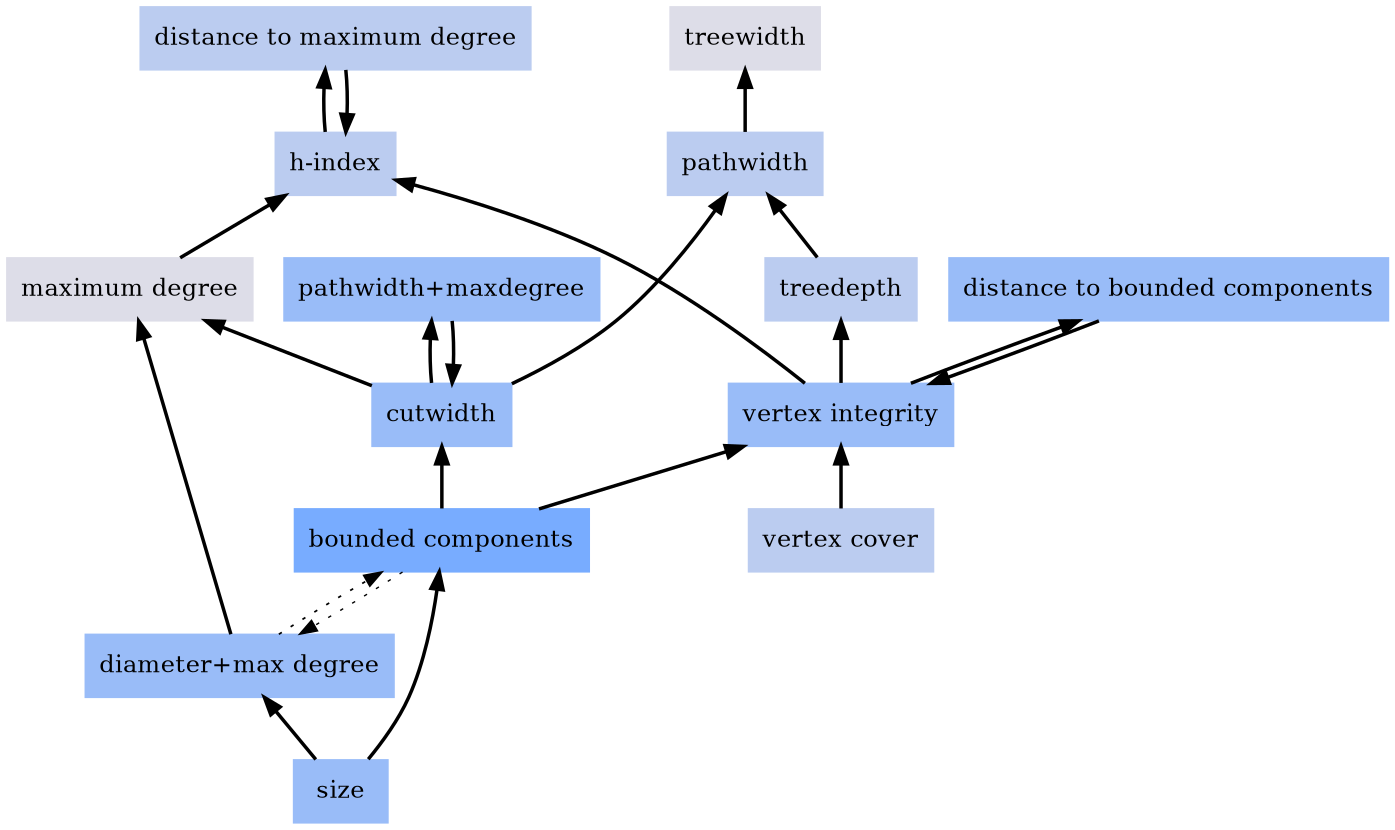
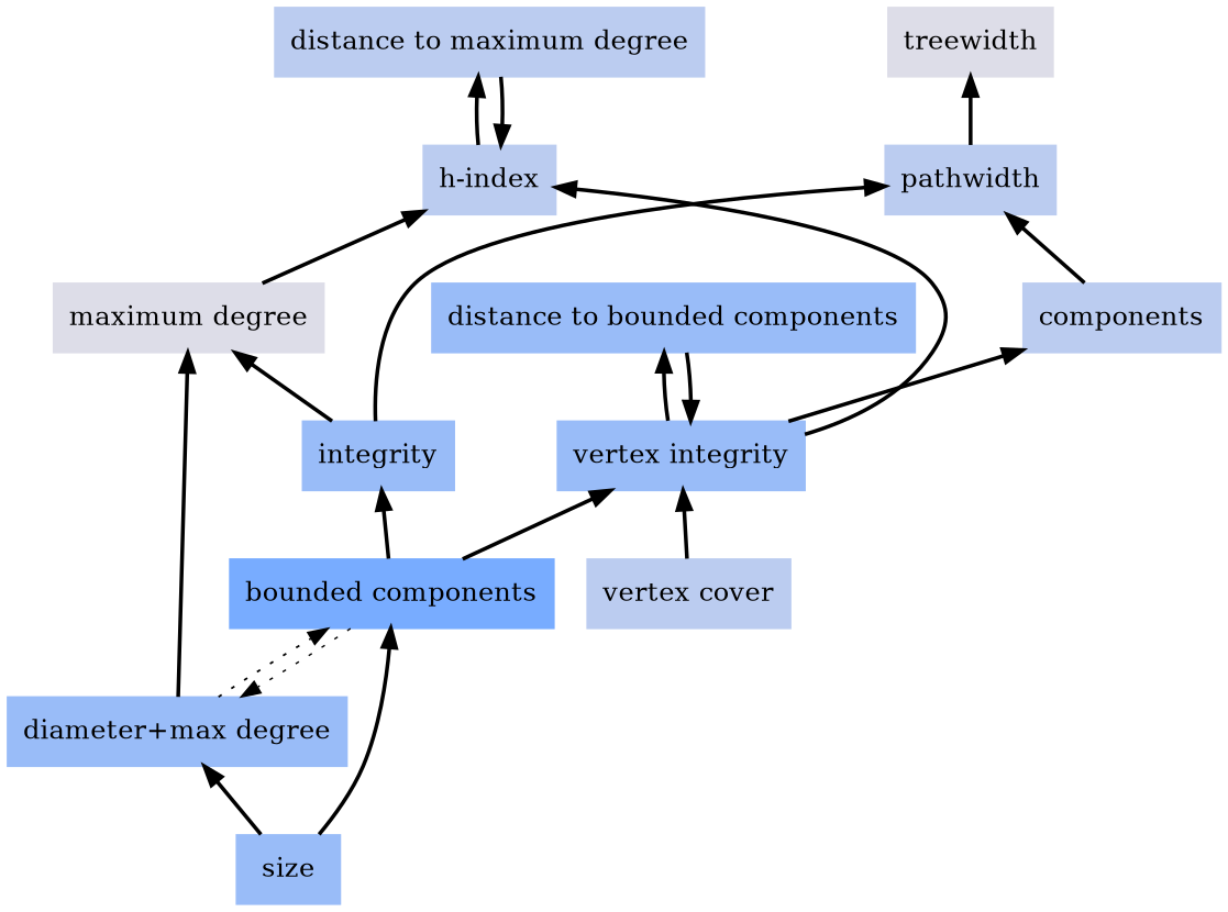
  digraph {
    rankdir=BT
    node [color="#99bcf8" shape=box style=filled]
    edge [decorate=true lblstyle="above, sloped" penwidth=2.0 weight=100]
    n1 [label="diameter+max degree"]
    n2 [color="#dddde8" label="maximum degree"]
    n3 [color="#78acff" label="bounded components"]
    n4 [color="#bbccf0" label="h-index"]
    n5 [label="vertex integrity"]
-   n6 [label=cutwidth]
+   n6 [label=integrity]
    n7 [color="#bbccf0" label="distance to maximum degree"]
-   n8 [color="#bbccf0" label=treedepth]
+   n8 [color="#bbccf0" label=components]
    n9 [label="distance to bounded components"]
    n10 [color="#bbccf0" label=pathwidth]
    n11 [color="#dddde8" label=treewidth]
    n12 [label=size]
    n13 [color="#bbccf0" label="vertex cover"]
-   n14 [label="pathwidth+maxdegree"]
    n1 -> n2
    n1 -> n3 [penwidth=1.0 style=dotted weight=1]
    n2 -> n4
    n3 -> n1 [penwidth=0.8 style=dotted weight=1]
    n3 -> n5
    n3 -> n6
    n4 -> n7
    n5 -> n4
    n5 -> n8
    n5 -> n9
    n6 -> n2
    n6 -> n10
-   n6 -> n14
    n7 -> n4
    n8 -> n10
    n9 -> n5
    n10 -> n11
    n12 -> n1
    n12 -> n3
    n13 -> n5
-   n14 -> n6
  }
